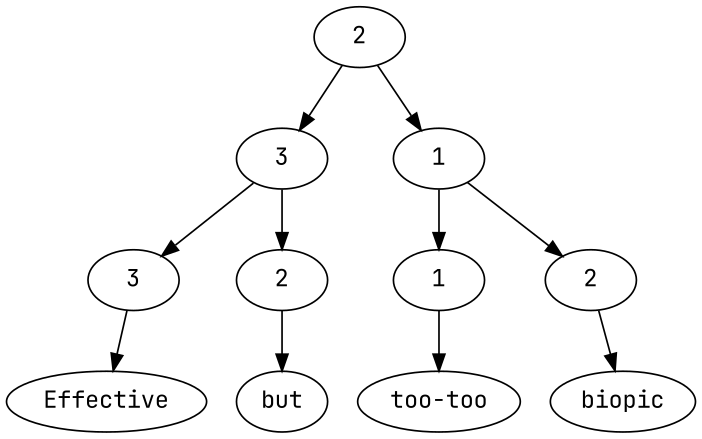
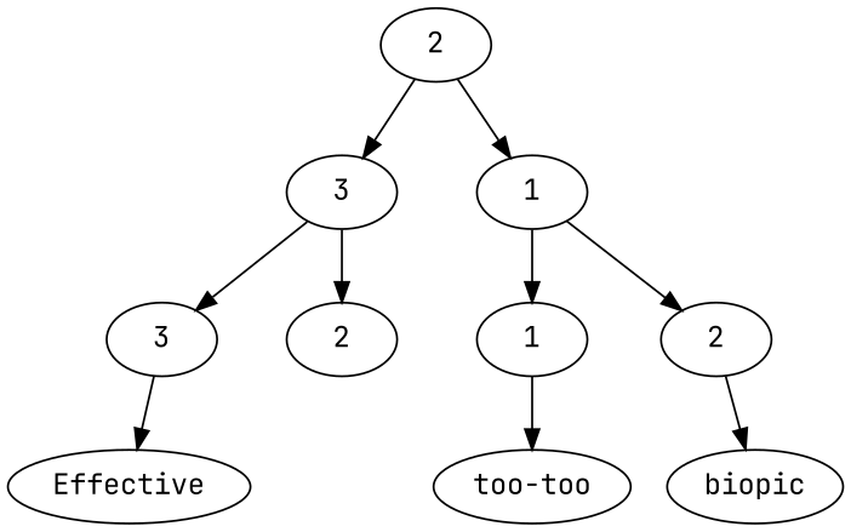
  digraph {
    fontname="JetBrains Mono"
    node [fontname="JetBrains Mono"]
    edge [fontname="JetBrains Mono"]
    n1 [label=2]
    n2 [label=3]
    n3 [label=1]
    n4 [label=3]
    n5 [label=2]
    n6 [label=1]
    n7 [label=2]
    n8 [label=Effective]
-   n9 [label=but]
    n10 [label="too-too"]
    n11 [label=biopic]
    n1 -> n2
    n1 -> n3
    n2 -> n4
    n2 -> n5
    n3 -> n6
    n3 -> n7
    n4 -> n8
-   n5 -> n9
    n6 -> n10
    n7 -> n11
  }
